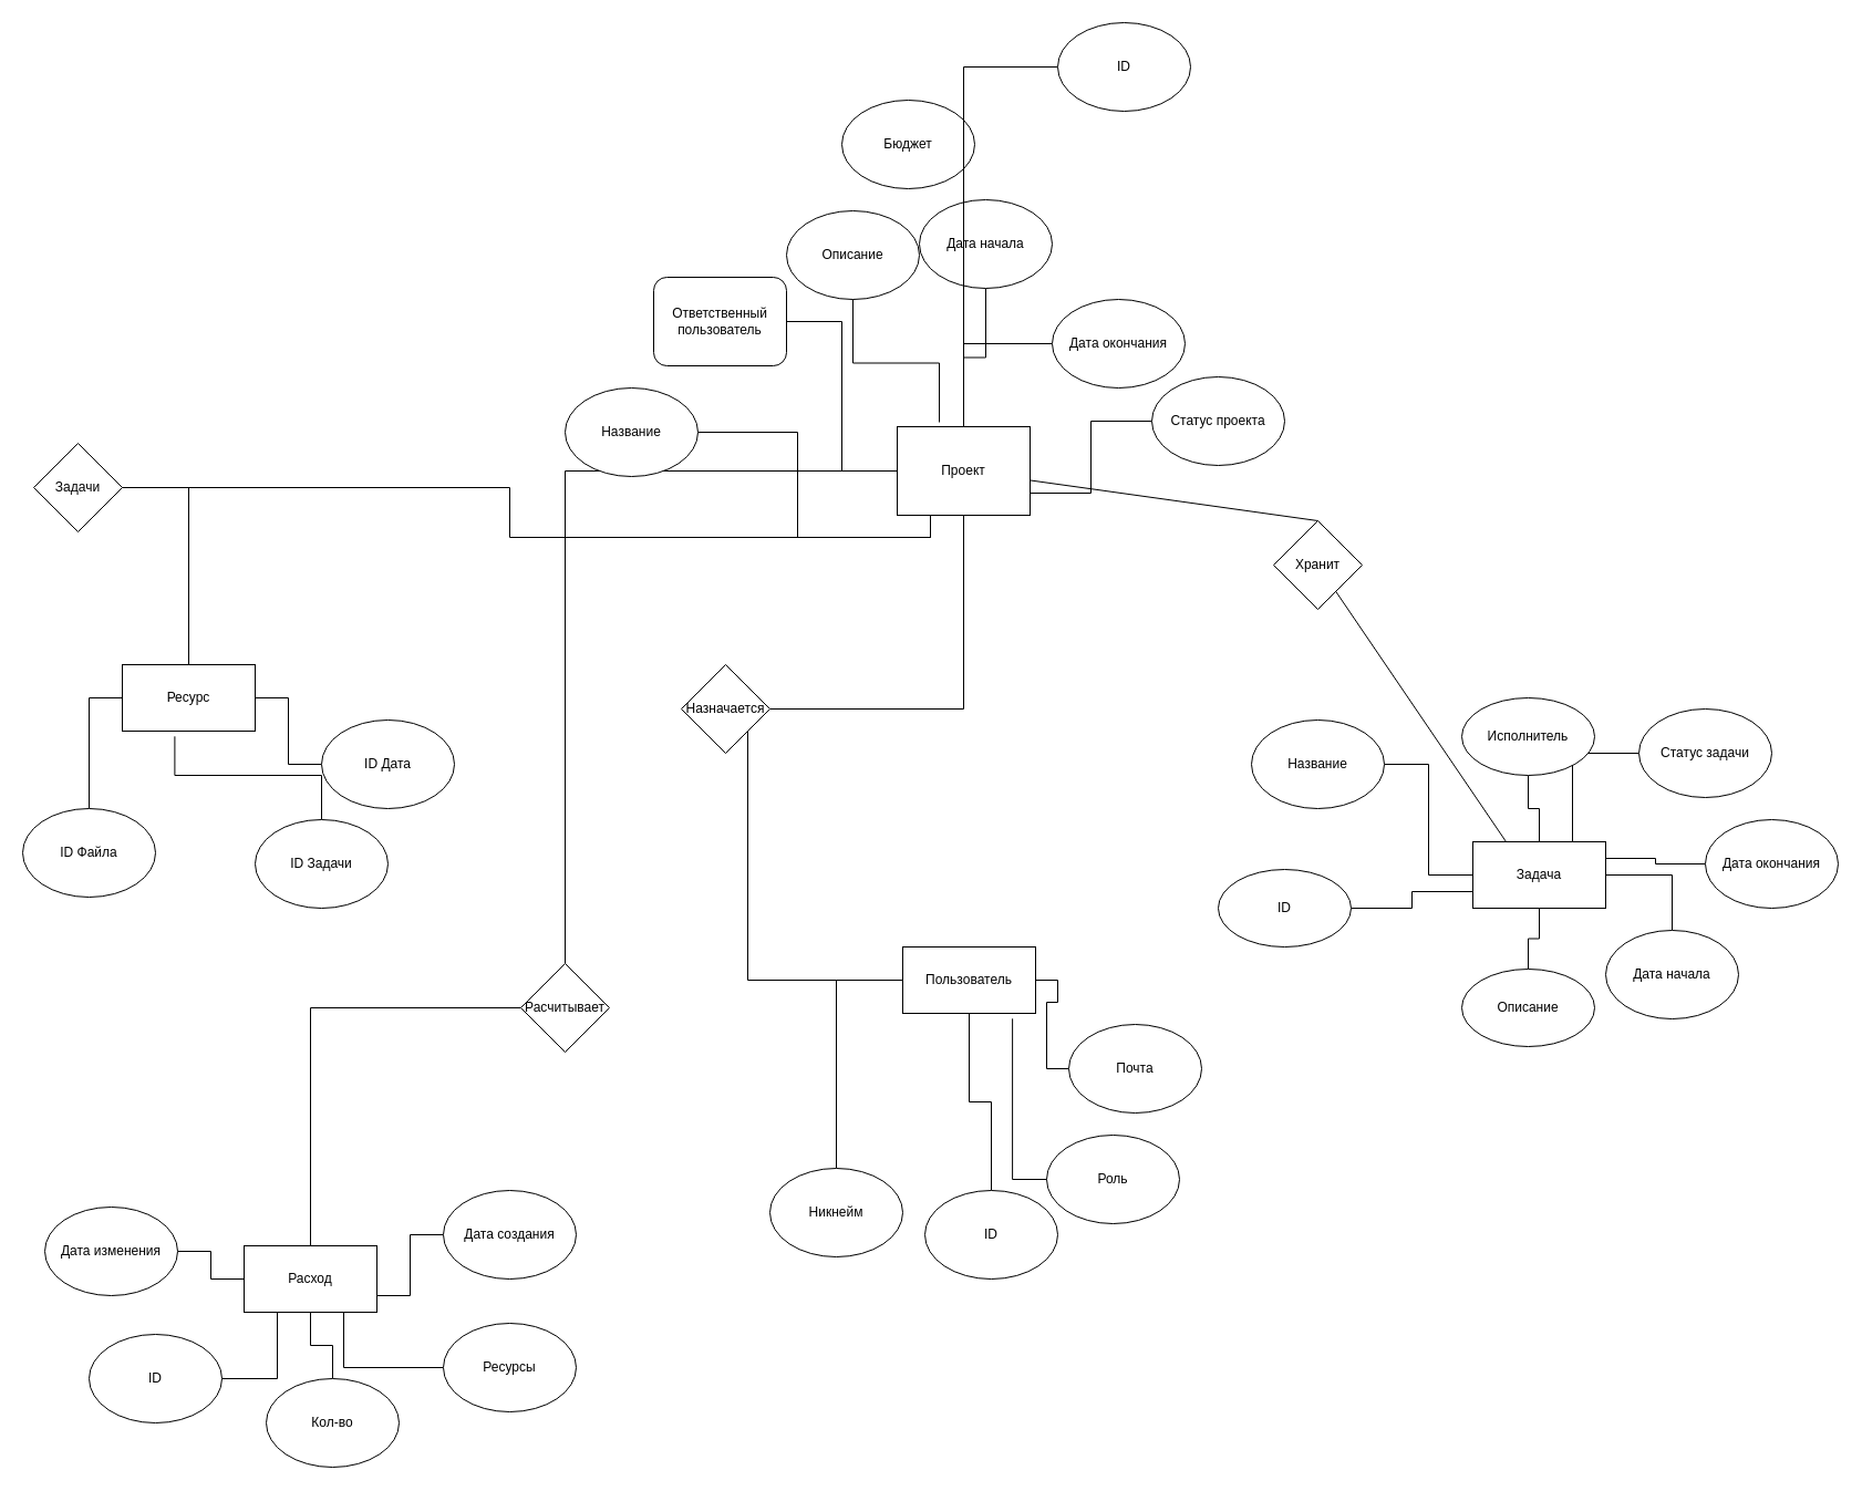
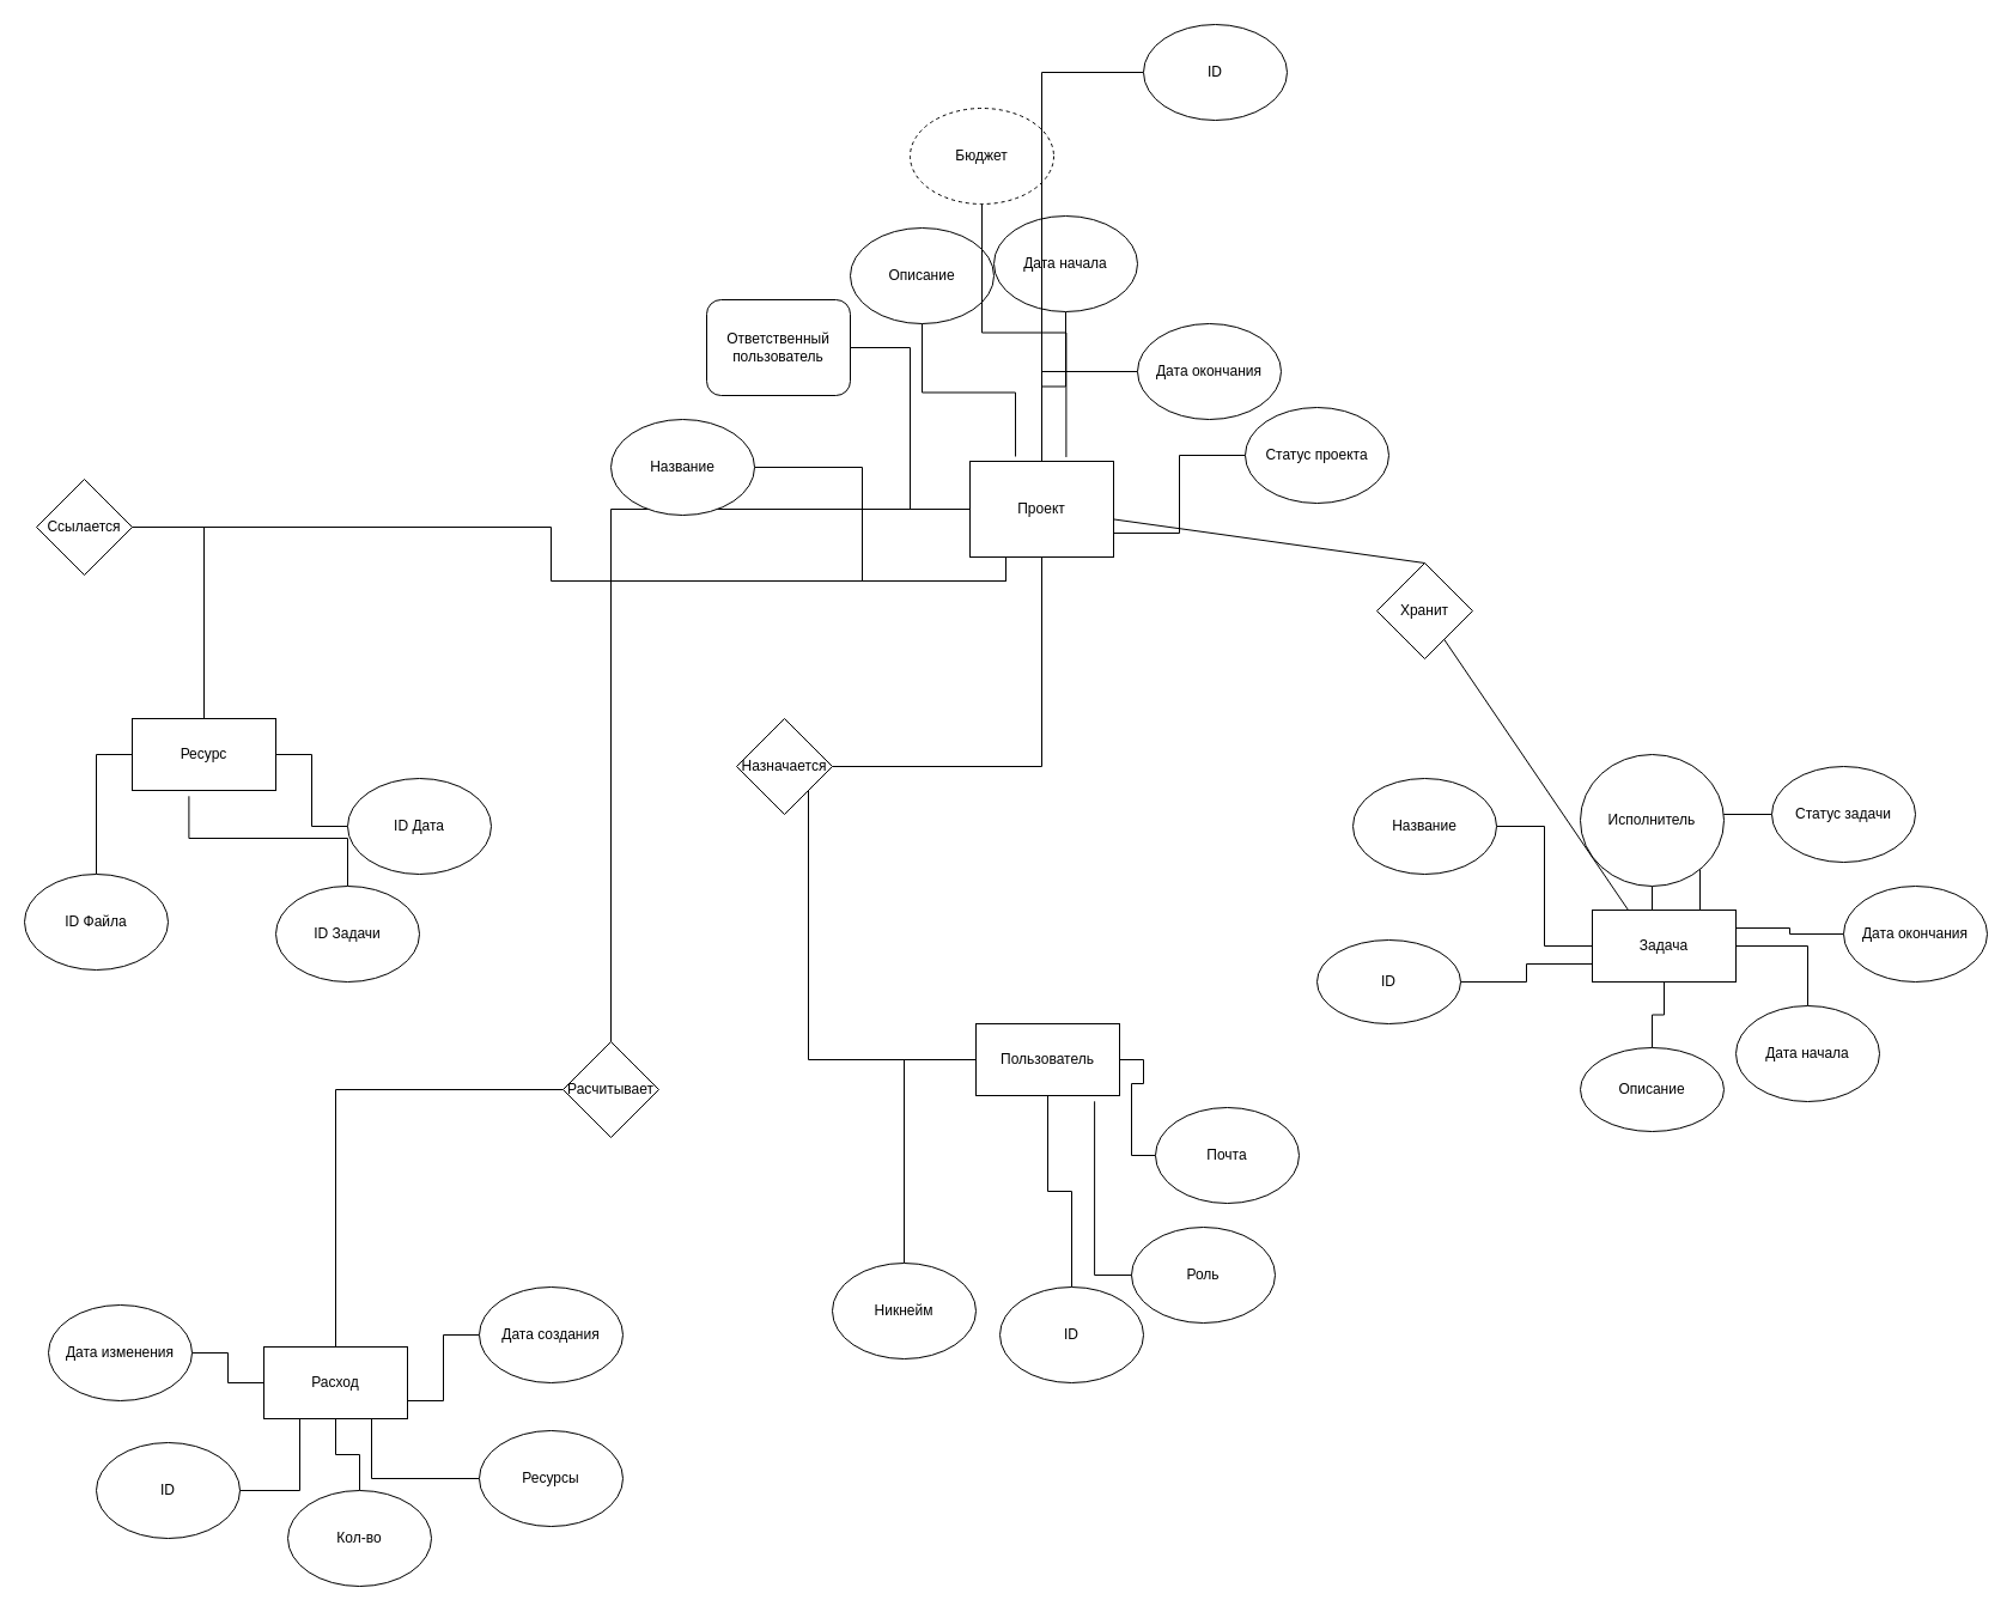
  <mxCell id="0" />
  <mxCell id="1" parent="0" />
  <mxCell id="2" style="rounded=0;orthogonalLoop=1;jettySize=auto;html=1;entryX=0.5;entryY=0;entryDx=0;entryDy=0;endArrow=none;endFill=0;" edge="1" parent="1" source="4" target="70"><mxGeometry relative="1" as="geometry"><mxPoint x="1310" y="490" as="targetPoint" /></mxGeometry></mxCell>
  <mxCell id="3" style="edgeStyle=orthogonalEdgeStyle;rounded=0;orthogonalLoop=1;jettySize=auto;html=1;entryX=0.5;entryY=0;entryDx=0;entryDy=0;endArrow=none;endFill=0;" edge="1" parent="1" source="4" target="72"><mxGeometry relative="1" as="geometry" /></mxCell>
  <mxCell id="4" value="Проект" style="rounded=0;whiteSpace=wrap;html=1;" vertex="1" parent="1"><mxGeometry x="810" y="385" width="120" height="80" as="geometry" /></mxCell>
  <mxCell id="5" style="edgeStyle=orthogonalEdgeStyle;rounded=0;orthogonalLoop=1;jettySize=auto;html=1;entryX=0.25;entryY=1;entryDx=0;entryDy=0;endArrow=none;endFill=0;" edge="1" parent="1" source="6" target="4"><mxGeometry relative="1" as="geometry" /></mxCell>
  <mxCell id="6" value="Название" style="ellipse;whiteSpace=wrap;html=1;" vertex="1" parent="1"><mxGeometry x="510" y="350" width="120" height="80" as="geometry" /></mxCell>
  <mxCell id="7" value="Описание" style="ellipse;whiteSpace=wrap;html=1;" vertex="1" parent="1"><mxGeometry x="710" y="190" width="120" height="80" as="geometry" /></mxCell>
  <mxCell id="8" value="" style="edgeStyle=orthogonalEdgeStyle;rounded=0;orthogonalLoop=1;jettySize=auto;html=1;endArrow=none;endFill=0;" edge="1" parent="1" source="9" target="4"><mxGeometry relative="1" as="geometry"><mxPoint x="890" y="270" as="sourcePoint" /></mxGeometry></mxCell>
  <mxCell id="9" value="Дата начала" style="ellipse;whiteSpace=wrap;html=1;" vertex="1" parent="1"><mxGeometry x="830" y="180" width="120" height="80" as="geometry" /></mxCell>
  <mxCell id="10" style="edgeStyle=orthogonalEdgeStyle;rounded=0;orthogonalLoop=1;jettySize=auto;html=1;endArrow=none;endFill=0;" edge="1" parent="1" source="11" target="4"><mxGeometry relative="1" as="geometry" /></mxCell>
  <mxCell id="11" value="Дата окончания" style="ellipse;whiteSpace=wrap;html=1;" vertex="1" parent="1"><mxGeometry x="950" y="270" width="120" height="80" as="geometry" /></mxCell>
- <mxCell id="12" value="Бюджет" style="ellipse;whiteSpace=wrap;html=1;" vertex="1" parent="1"><mxGeometry x="760" y="90" width="120" height="80" as="geometry" /></mxCell>
+ <mxCell id="12" value="Бюджет" style="ellipse;whiteSpace=wrap;html=1;dashed=1;" vertex="1" parent="1"><mxGeometry x="760" y="90" width="120" height="80" as="geometry" /></mxCell>
  <mxCell id="13" style="edgeStyle=orthogonalEdgeStyle;rounded=0;orthogonalLoop=1;jettySize=auto;html=1;entryX=1;entryY=0.75;entryDx=0;entryDy=0;endArrow=none;endFill=0;" edge="1" parent="1" source="14" target="4"><mxGeometry relative="1" as="geometry" /></mxCell>
  <mxCell id="14" value="Статус проекта" style="ellipse;whiteSpace=wrap;html=1;" vertex="1" parent="1"><mxGeometry x="1040" y="340" width="120" height="80" as="geometry" /></mxCell>
  <mxCell id="15" style="edgeStyle=orthogonalEdgeStyle;rounded=0;orthogonalLoop=1;jettySize=auto;html=1;entryX=0;entryY=0.5;entryDx=0;entryDy=0;endArrow=none;endFill=0;" edge="1" parent="1" source="16" target="4"><mxGeometry relative="1" as="geometry" /></mxCell>
  <mxCell id="16" value="Ответственный пользователь" style="whiteSpace=wrap;html=1;rounded=1;" vertex="1" parent="1"><mxGeometry x="590" y="250" width="120" height="80" as="geometry" /></mxCell>
+ <mxCell id="17" style="edgeStyle=orthogonalEdgeStyle;rounded=0;orthogonalLoop=1;jettySize=auto;html=1;endArrow=none;endFill=0;entryX=0.67;entryY=-0.044;entryDx=0;entryDy=0;entryPerimeter=0;" edge="1" parent="1" source="12" target="4"><mxGeometry relative="1" as="geometry" /></mxCell>
  <mxCell id="18" style="edgeStyle=orthogonalEdgeStyle;rounded=0;orthogonalLoop=1;jettySize=auto;html=1;entryX=0.317;entryY=-0.05;entryDx=0;entryDy=0;entryPerimeter=0;endArrow=none;endFill=0;" edge="1" parent="1" source="7" target="4"><mxGeometry relative="1" as="geometry" /></mxCell>
  <mxCell id="19" value="Задача" style="rounded=0;whiteSpace=wrap;html=1;" vertex="1" parent="1"><mxGeometry x="1330" y="760" width="120" height="60" as="geometry" /></mxCell>
  <mxCell id="20" style="edgeStyle=orthogonalEdgeStyle;rounded=0;orthogonalLoop=1;jettySize=auto;html=1;entryX=0;entryY=0.5;entryDx=0;entryDy=0;endArrow=none;endFill=0;" edge="1" parent="1" source="21" target="19"><mxGeometry relative="1" as="geometry" /></mxCell>
  <mxCell id="21" value="Название" style="ellipse;whiteSpace=wrap;html=1;" vertex="1" parent="1"><mxGeometry x="1130" y="650" width="120" height="80" as="geometry" /></mxCell>
  <mxCell id="22" style="edgeStyle=orthogonalEdgeStyle;rounded=0;orthogonalLoop=1;jettySize=auto;html=1;endArrow=none;endFill=0;" edge="1" parent="1" source="23" target="19"><mxGeometry relative="1" as="geometry" /></mxCell>
  <mxCell id="23" value="Описание" style="ellipse;whiteSpace=wrap;html=1;" vertex="1" parent="1"><mxGeometry x="1320" y="875" width="120" height="70" as="geometry" /></mxCell>
  <mxCell id="24" style="edgeStyle=orthogonalEdgeStyle;rounded=0;orthogonalLoop=1;jettySize=auto;html=1;entryX=1;entryY=0.5;entryDx=0;entryDy=0;endArrow=none;endFill=0;" edge="1" parent="1" source="25" target="19"><mxGeometry relative="1" as="geometry" /></mxCell>
  <mxCell id="25" value="Дата начала" style="ellipse;whiteSpace=wrap;html=1;" vertex="1" parent="1"><mxGeometry x="1450" y="840" width="120" height="80" as="geometry" /></mxCell>
  <mxCell id="26" style="edgeStyle=orthogonalEdgeStyle;rounded=0;orthogonalLoop=1;jettySize=auto;html=1;entryX=1;entryY=0.25;entryDx=0;entryDy=0;endArrow=none;endFill=0;" edge="1" parent="1" source="27" target="19"><mxGeometry relative="1" as="geometry" /></mxCell>
  <mxCell id="27" value="Дата окончания" style="ellipse;whiteSpace=wrap;html=1;" vertex="1" parent="1"><mxGeometry x="1540" y="740" width="120" height="80" as="geometry" /></mxCell>
  <mxCell id="28" style="edgeStyle=orthogonalEdgeStyle;rounded=0;orthogonalLoop=1;jettySize=auto;html=1;entryX=0.75;entryY=0;entryDx=0;entryDy=0;endArrow=none;endFill=0;" edge="1" parent="1" source="29" target="19"><mxGeometry relative="1" as="geometry" /></mxCell>
  <mxCell id="29" value="Статус задачи" style="ellipse;whiteSpace=wrap;html=1;" vertex="1" parent="1"><mxGeometry x="1480" y="640" width="120" height="80" as="geometry" /></mxCell>
  <mxCell id="30" style="edgeStyle=orthogonalEdgeStyle;rounded=0;orthogonalLoop=1;jettySize=auto;html=1;endArrow=none;endFill=0;" edge="1" parent="1" source="31" target="19"><mxGeometry relative="1" as="geometry" /></mxCell>
- <mxCell id="31" value="Исполнитель" style="ellipse;whiteSpace=wrap;html=1;" vertex="1" parent="1"><mxGeometry x="1320" y="630" width="120" height="70" as="geometry" /></mxCell>
+ <mxCell id="31" value="Исполнитель" style="ellipse;whiteSpace=wrap;html=1;" vertex="1" parent="1"><mxGeometry x="1320" y="630" width="120" height="110" as="geometry" /></mxCell>
  <mxCell id="32" style="edgeStyle=orthogonalEdgeStyle;rounded=0;orthogonalLoop=1;jettySize=auto;html=1;entryX=0;entryY=0.75;entryDx=0;entryDy=0;endArrow=none;endFill=0;" edge="1" parent="1" source="33" target="19"><mxGeometry relative="1" as="geometry" /></mxCell>
  <mxCell id="33" value="ID" style="ellipse;whiteSpace=wrap;html=1;" vertex="1" parent="1"><mxGeometry x="1100" y="785" width="120" height="70" as="geometry" /></mxCell>
  <mxCell id="34" style="edgeStyle=orthogonalEdgeStyle;rounded=0;orthogonalLoop=1;jettySize=auto;html=1;entryX=0;entryY=0.5;entryDx=0;entryDy=0;endArrow=none;endFill=0;" edge="1" parent="1" source="35" target="37"><mxGeometry relative="1" as="geometry" /></mxCell>
  <mxCell id="35" value="ID Файла" style="ellipse;whiteSpace=wrap;html=1;" vertex="1" parent="1"><mxGeometry x="20" y="730" width="120" height="80" as="geometry" /></mxCell>
  <mxCell id="36" style="edgeStyle=orthogonalEdgeStyle;rounded=0;orthogonalLoop=1;jettySize=auto;html=1;entryX=1;entryY=0.5;entryDx=0;entryDy=0;endArrow=none;endFill=0;" edge="1" parent="1" source="37" target="68"><mxGeometry relative="1" as="geometry" /></mxCell>
  <mxCell id="37" value="Ресурс" style="rounded=0;whiteSpace=wrap;html=1;" vertex="1" parent="1"><mxGeometry x="110" y="600" width="120" height="60" as="geometry" /></mxCell>
  <mxCell id="38" style="edgeStyle=orthogonalEdgeStyle;rounded=0;orthogonalLoop=1;jettySize=auto;html=1;endArrow=none;endFill=0;" edge="1" parent="1" source="39" target="4"><mxGeometry relative="1" as="geometry"><mxPoint x="850" y="470" as="targetPoint" /><mxPoint x="760" y="600" as="sourcePoint" /></mxGeometry></mxCell>
  <mxCell id="39" value="ID" style="ellipse;whiteSpace=wrap;html=1;" vertex="1" parent="1"><mxGeometry x="955" y="20" width="120" height="80" as="geometry" /></mxCell>
  <mxCell id="40" style="edgeStyle=orthogonalEdgeStyle;rounded=0;orthogonalLoop=1;jettySize=auto;html=1;entryX=1;entryY=0.5;entryDx=0;entryDy=0;endArrow=none;endFill=0;" edge="1" parent="1" source="41" target="37"><mxGeometry relative="1" as="geometry" /></mxCell>
  <mxCell id="41" value="ID Дата" style="ellipse;whiteSpace=wrap;html=1;" vertex="1" parent="1"><mxGeometry x="290" y="650" width="120" height="80" as="geometry" /></mxCell>
  <mxCell id="42" style="edgeStyle=orthogonalEdgeStyle;rounded=0;orthogonalLoop=1;jettySize=auto;html=1;entryX=0.395;entryY=1.08;entryDx=0;entryDy=0;entryPerimeter=0;endArrow=none;endFill=0;" edge="1" parent="1" source="58" target="37"><mxGeometry relative="1" as="geometry"><mxPoint x="240" y="730" as="sourcePoint" /></mxGeometry></mxCell>
  <mxCell id="43" style="edgeStyle=orthogonalEdgeStyle;rounded=0;orthogonalLoop=1;jettySize=auto;html=1;entryX=1;entryY=0;entryDx=0;entryDy=0;endArrow=none;endFill=0;" edge="1" parent="1" source="44" target="66"><mxGeometry relative="1" as="geometry" /></mxCell>
  <mxCell id="44" value="Пользователь" style="rounded=0;whiteSpace=wrap;html=1;" vertex="1" parent="1"><mxGeometry x="815" y="855" width="120" height="60" as="geometry" /></mxCell>
  <mxCell id="45" style="edgeStyle=orthogonalEdgeStyle;rounded=0;orthogonalLoop=1;jettySize=auto;html=1;entryX=0;entryY=0.5;entryDx=0;entryDy=0;endArrow=none;endFill=0;" edge="1" parent="1" source="46" target="44"><mxGeometry relative="1" as="geometry" /></mxCell>
  <mxCell id="46" value="Никнейм" style="ellipse;whiteSpace=wrap;html=1;" vertex="1" parent="1"><mxGeometry x="695" y="1055" width="120" height="80" as="geometry" /></mxCell>
  <mxCell id="47" style="edgeStyle=orthogonalEdgeStyle;rounded=0;orthogonalLoop=1;jettySize=auto;html=1;endArrow=none;endFill=0;" edge="1" parent="1" source="48" target="44"><mxGeometry relative="1" as="geometry" /></mxCell>
  <mxCell id="48" value="ID" style="ellipse;whiteSpace=wrap;html=1;" vertex="1" parent="1"><mxGeometry x="835" y="1075" width="120" height="80" as="geometry" /></mxCell>
  <mxCell id="49" value="Роль" style="ellipse;whiteSpace=wrap;html=1;" vertex="1" parent="1"><mxGeometry x="945" y="1025" width="120" height="80" as="geometry" /></mxCell>
  <mxCell id="50" style="edgeStyle=orthogonalEdgeStyle;rounded=0;orthogonalLoop=1;jettySize=auto;html=1;entryX=1;entryY=0.5;entryDx=0;entryDy=0;endArrow=none;endFill=0;" edge="1" parent="1" source="51" target="44"><mxGeometry relative="1" as="geometry" /></mxCell>
  <mxCell id="51" value="Почта" style="ellipse;whiteSpace=wrap;html=1;" vertex="1" parent="1"><mxGeometry x="965" y="925" width="120" height="80" as="geometry" /></mxCell>
  <mxCell id="52" style="edgeStyle=orthogonalEdgeStyle;rounded=0;orthogonalLoop=1;jettySize=auto;html=1;entryX=0.826;entryY=1.08;entryDx=0;entryDy=0;entryPerimeter=0;endArrow=none;endFill=0;" edge="1" parent="1" source="49" target="44"><mxGeometry relative="1" as="geometry" /></mxCell>
  <mxCell id="53" style="edgeStyle=orthogonalEdgeStyle;rounded=0;orthogonalLoop=1;jettySize=auto;html=1;entryX=0.25;entryY=1;entryDx=0;entryDy=0;endArrow=none;endFill=0;" edge="1" parent="1" source="54" target="55"><mxGeometry relative="1" as="geometry" /></mxCell>
  <mxCell id="54" value="ID" style="ellipse;whiteSpace=wrap;html=1;" vertex="1" parent="1"><mxGeometry x="80" y="1205" width="120" height="80" as="geometry" /></mxCell>
  <mxCell id="55" value="Расход" style="rounded=0;whiteSpace=wrap;html=1;" vertex="1" parent="1"><mxGeometry x="220" y="1125" width="120" height="60" as="geometry" /></mxCell>
  <mxCell id="56" style="edgeStyle=orthogonalEdgeStyle;rounded=0;orthogonalLoop=1;jettySize=auto;html=1;entryX=0.5;entryY=1;entryDx=0;entryDy=0;endArrow=none;endFill=0;" edge="1" parent="1" source="57" target="55"><mxGeometry relative="1" as="geometry" /></mxCell>
  <mxCell id="57" value="Кол-во" style="ellipse;whiteSpace=wrap;html=1;" vertex="1" parent="1"><mxGeometry x="240" y="1245" width="120" height="80" as="geometry" /></mxCell>
  <mxCell id="58" value="ID Задачи" style="ellipse;whiteSpace=wrap;html=1;" vertex="1" parent="1"><mxGeometry x="230" y="740" width="120" height="80" as="geometry" /></mxCell>
  <mxCell id="59" style="edgeStyle=orthogonalEdgeStyle;rounded=0;orthogonalLoop=1;jettySize=auto;html=1;entryX=0.75;entryY=1;entryDx=0;entryDy=0;endArrow=none;endFill=0;" edge="1" parent="1" source="60" target="55"><mxGeometry relative="1" as="geometry" /></mxCell>
  <mxCell id="60" value="Ресурсы" style="ellipse;whiteSpace=wrap;html=1;" vertex="1" parent="1"><mxGeometry x="400" y="1195" width="120" height="80" as="geometry" /></mxCell>
  <mxCell id="61" style="edgeStyle=orthogonalEdgeStyle;rounded=0;orthogonalLoop=1;jettySize=auto;html=1;entryX=1;entryY=0.75;entryDx=0;entryDy=0;endArrow=none;endFill=0;" edge="1" parent="1" source="62" target="55"><mxGeometry relative="1" as="geometry" /></mxCell>
  <mxCell id="62" value="Дата создания" style="ellipse;whiteSpace=wrap;html=1;" vertex="1" parent="1"><mxGeometry x="400" y="1075" width="120" height="80" as="geometry" /></mxCell>
  <mxCell id="63" style="edgeStyle=orthogonalEdgeStyle;rounded=0;orthogonalLoop=1;jettySize=auto;html=1;entryX=0;entryY=0.5;entryDx=0;entryDy=0;endArrow=none;endFill=0;" edge="1" parent="1" source="64" target="55"><mxGeometry relative="1" as="geometry" /></mxCell>
  <mxCell id="64" value="Дата изменения" style="ellipse;whiteSpace=wrap;html=1;" vertex="1" parent="1"><mxGeometry x="40" y="1090" width="120" height="80" as="geometry" /></mxCell>
  <mxCell id="65" style="edgeStyle=orthogonalEdgeStyle;rounded=0;orthogonalLoop=1;jettySize=auto;html=1;entryX=0.5;entryY=1;entryDx=0;entryDy=0;endArrow=none;endFill=0;" edge="1" parent="1" source="66" target="4"><mxGeometry relative="1" as="geometry" /></mxCell>
  <mxCell id="66" value="Назначается" style="rhombus;whiteSpace=wrap;html=1;" vertex="1" parent="1"><mxGeometry x="615" y="600" width="80" height="80" as="geometry" /></mxCell>
  <mxCell id="67" style="edgeStyle=orthogonalEdgeStyle;rounded=0;orthogonalLoop=1;jettySize=auto;html=1;endArrow=none;endFill=0;entryX=0.25;entryY=1;entryDx=0;entryDy=0;" edge="1" parent="1" source="68" target="4"><mxGeometry relative="1" as="geometry"><mxPoint x="740" y="410" as="targetPoint" /></mxGeometry></mxCell>
- <mxCell id="68" value="Задачи" style="rhombus;whiteSpace=wrap;html=1;" vertex="1" parent="1"><mxGeometry x="30" y="400" width="80" height="80" as="geometry" /></mxCell>
+ <mxCell id="68" value="Ссылается" style="rhombus;whiteSpace=wrap;html=1;" vertex="1" parent="1"><mxGeometry x="30" y="400" width="80" height="80" as="geometry" /></mxCell>
  <mxCell id="69" style="rounded=0;orthogonalLoop=1;jettySize=auto;html=1;entryX=0.25;entryY=0;entryDx=0;entryDy=0;endArrow=none;endFill=0;" edge="1" parent="1" source="70" target="19"><mxGeometry relative="1" as="geometry" /></mxCell>
  <mxCell id="70" value="Хранит" style="rhombus;whiteSpace=wrap;html=1;" vertex="1" parent="1"><mxGeometry x="1150" y="470" width="80" height="80" as="geometry" /></mxCell>
  <mxCell id="71" style="edgeStyle=orthogonalEdgeStyle;rounded=0;orthogonalLoop=1;jettySize=auto;html=1;entryX=0.5;entryY=0;entryDx=0;entryDy=0;endArrow=none;endFill=0;" edge="1" parent="1" source="72" target="55"><mxGeometry relative="1" as="geometry" /></mxCell>
  <mxCell id="72" value="Расчитывает" style="rhombus;whiteSpace=wrap;html=1;" vertex="1" parent="1"><mxGeometry x="470" y="870" width="80" height="80" as="geometry" /></mxCell>
